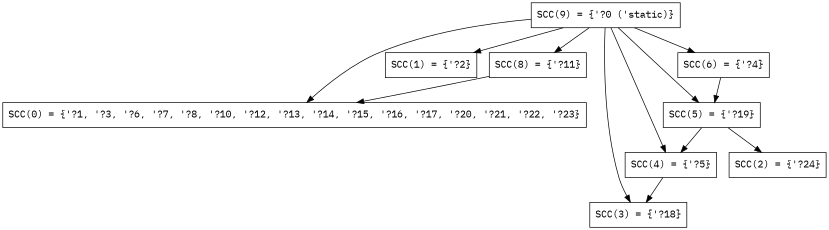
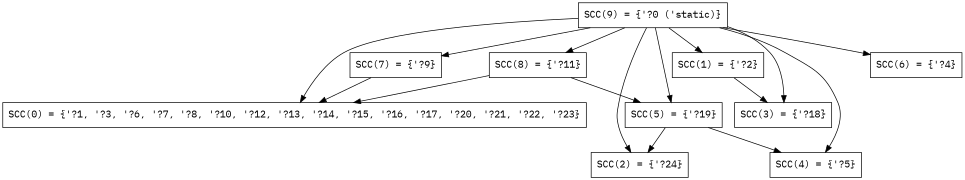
  digraph {
    fontname="IBM Plex Mono"
    node [fontname="IBM Plex Mono" shape=box]
    edge [fontname="IBM Plex Mono"]
    n1 [label="SCC(0) = {\'?1, \'?3, \'?6, \'?7, \'?8, \'?10, \'?12, \'?13, \'?14, \'?15, \'?16, \'?17, \'?20, \'?21, \'?22, \'?23}"]
    n2 [label="SCC(1) = {\'?2}"]
    n3 [label="SCC(2) = {\'?24}"]
    n4 [label="SCC(3) = {\'?18}"]
    n5 [label="SCC(4) = {\'?5}"]
    n6 [label="SCC(5) = {\'?19}"]
    n7 [label="SCC(6) = {\'?4}"]
+   n8 [label="SCC(7) = {\'?9}"]
    n9 [label="SCC(8) = {\'?11}"]
    n10 [label="SCC(9) = {\'?0 (\'static)}"]
-   n5 -> n4
+   n2 -> n4
    n6 -> n3
    n6 -> n5
-   n7 -> n6
+   n9 -> n6
+   n8 -> n1
    n9 -> n1
    n10 -> n1
    n10 -> n2
+   n10 -> n3
    n10 -> n4
    n10 -> n5
    n10 -> n6
    n10 -> n7
+   n10 -> n8
    n10 -> n9
  }
